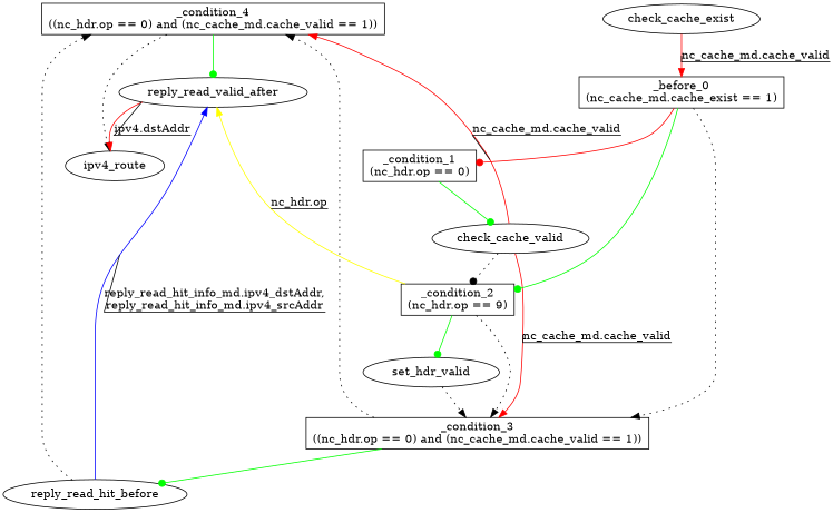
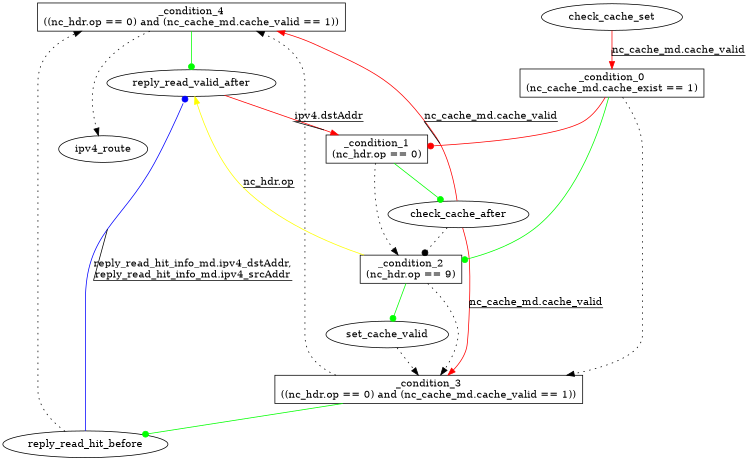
  digraph {
    fontname="DejaVu Serif"
    node [fontname="DejaVu Serif"]
    edge [decorate=true fontname="DejaVu Serif"]
    n1 [label="_condition_4\n((nc_hdr.op == 0) and (nc_cache_md.cache_valid == 1))" shape=box]
    n2 [label=reply_read_valid_after]
    ipv4_route
    n4 [label="_condition_3\n((nc_hdr.op == 0) and (nc_cache_md.cache_valid == 1))" shape=box]
    reply_read_hit_before
    n6 [label="_condition_2\n(nc_hdr.op == 9)" shape=box]
-   set_cache_valid [label=set_hdr_valid]
+   set_cache_valid
    n8 [label="_condition_1\n(nc_hdr.op == 0)" shape=box]
-   check_cache_valid
-   n10 [label="_before_0\n(nc_cache_md.cache_exist == 1)" shape=box]
-   check_cache_exist
+   check_cache_valid [label=check_cache_after]
+   n10 [label="_condition_0\n(nc_cache_md.cache_exist == 1)" shape=box]
+   check_cache_exist [label=check_cache_set]
    n1 -> n2 [arrowhead=dot color=green]
    n1 -> ipv4_route [style=dotted decorate=""]
-   n2 -> ipv4_route [color=red label="ipv4.dstAddr"]
+   n2 -> n8 [color=red label="ipv4.dstAddr"]
    n4 -> n1 [style=dotted decorate=""]
    n4 -> reply_read_hit_before [arrowhead=dot color=green]
    reply_read_hit_before -> n1 [style=dotted decorate=""]
-   reply_read_hit_before -> n2 [color=blue label="reply_read_hit_info_md.ipv4_dstAddr,\nreply_read_hit_info_md.ipv4_srcAddr"]
+   reply_read_hit_before -> n2 [color=blue label="reply_read_hit_info_md.ipv4_dstAddr,\nreply_read_hit_info_md.ipv4_srcAddr" arrowhead=dot]
    n6 -> n2 [color=yellow label="nc_hdr.op"]
    n6 -> n4 [style=dotted decorate=""]
    n6 -> set_cache_valid [arrowhead=dot color=green]
    set_cache_valid -> n4 [style=dotted decorate=""]
+   n8 -> n6 [style=dotted decorate=""]
    n8 -> check_cache_valid [arrowhead=dot color=green]
    check_cache_valid -> n1 [color=red label="nc_cache_md.cache_valid"]
    check_cache_valid -> n4 [color=red label="nc_cache_md.cache_valid"]
    check_cache_valid -> n6 [arrowhead=dot style=dotted decorate=""]
    n10 -> n4 [style=dotted decorate=""]
    n10 -> n6 [arrowhead=dot color=green]
    n10 -> n8 [arrowhead=dot color=red]
    check_cache_exist -> n10 [color=red label="nc_cache_md.cache_valid"]
  }
